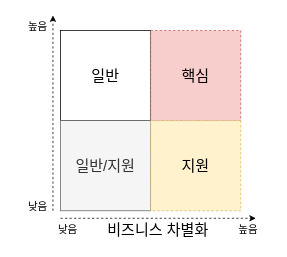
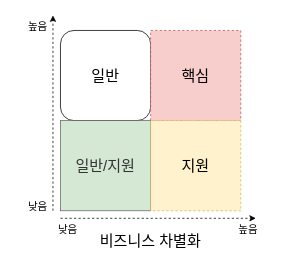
  <mxCell id="0" />
  <mxCell id="1" parent="0" />
- <mxCell id="2" value="일반" style="whiteSpace=wrap;html=1;aspect=fixed;fontSize=20;" parent="1" vertex="1"><mxGeometry x="80" y="40" width="120" height="120" as="geometry" /></mxCell>
+ <mxCell id="2" value="일반" style="whiteSpace=wrap;html=1;aspect=fixed;fontSize=20;rounded=1;" parent="1" vertex="1"><mxGeometry x="80" y="40" width="120" height="120" as="geometry" /></mxCell>
  <mxCell id="3" value="핵심" style="whiteSpace=wrap;html=1;aspect=fixed;fillColor=#f8cecc;strokeColor=#b85450;fontSize=20;dashed=1;" parent="1" vertex="1"><mxGeometry x="200" y="40" width="120" height="120" as="geometry" /></mxCell>
- <mxCell id="4" value="일반/지원" style="whiteSpace=wrap;html=1;aspect=fixed;fillColor=#f5f5f5;fontColor=#333333;strokeColor=#666666;fontSize=20;" parent="1" vertex="1"><mxGeometry x="80" y="160" width="120" height="120" as="geometry" /></mxCell>
+ <mxCell id="4" value="일반/지원" style="whiteSpace=wrap;html=1;aspect=fixed;fillColor=#d5e8d4;fontColor=#333333;strokeColor=#666666;fontSize=20;" parent="1" vertex="1"><mxGeometry x="80" y="160" width="120" height="120" as="geometry" /></mxCell>
  <mxCell id="5" value="지원" style="whiteSpace=wrap;html=1;aspect=fixed;fillColor=#fff2cc;strokeColor=#d6b656;fontSize=20;dashed=1;" parent="1" vertex="1"><mxGeometry x="200" y="160" width="120" height="120" as="geometry" /></mxCell>
  <mxCell id="6" value="" style="endArrow=classic;html=1;rounded=0;dashed=1;" parent="1" edge="1"><mxGeometry width="50" height="50" relative="1" as="geometry"><mxPoint x="80" y="290" as="sourcePoint" /><mxPoint x="340" y="290" as="targetPoint" /></mxGeometry></mxCell>
  <mxCell id="7" value="" style="endArrow=classic;html=1;rounded=0;dashed=1;" parent="1" edge="1"><mxGeometry width="50" height="50" relative="1" as="geometry"><mxPoint x="70" y="280" as="sourcePoint" /><mxPoint x="70" y="20" as="targetPoint" /></mxGeometry></mxCell>
- <mxCell id="8" value="비즈니스 차별화" style="text;html=1;strokeColor=none;fillColor=none;align=center;verticalAlign=middle;whiteSpace=wrap;rounded=0;fontSize=20;" parent="1" vertex="1"><mxGeometry x="140" y="290" width="140" height="30" as="geometry" /></mxCell>
+ <mxCell id="8" value="비즈니스 차별화" style="text;html=1;strokeColor=none;fillColor=none;align=center;verticalAlign=middle;whiteSpace=wrap;rounded=0;fontSize=20;" parent="1" vertex="1"><mxGeometry x="130" y="305" width="140" height="30" as="geometry" /></mxCell>
  <mxCell id="9" value="낮음" style="text;html=1;strokeColor=none;fillColor=none;align=center;verticalAlign=middle;whiteSpace=wrap;rounded=0;fontSize=14;" parent="1" vertex="1"><mxGeometry x="60" y="290" width="60" height="30" as="geometry" /></mxCell>
  <mxCell id="10" value="낮음" style="text;html=1;strokeColor=none;fillColor=none;align=center;verticalAlign=middle;whiteSpace=wrap;rounded=0;fontSize=14;" parent="1" vertex="1"><mxGeometry x="20" y="260" width="60" height="30" as="geometry" /></mxCell>
  <mxCell id="11" value="높음" style="text;html=1;strokeColor=none;fillColor=none;align=center;verticalAlign=middle;whiteSpace=wrap;rounded=0;fontSize=14;" parent="1" vertex="1"><mxGeometry x="300" y="290" width="60" height="30" as="geometry" /></mxCell>
  <mxCell id="12" value="높음" style="text;html=1;strokeColor=none;fillColor=none;align=center;verticalAlign=middle;whiteSpace=wrap;rounded=0;fontSize=14;" parent="1" vertex="1"><mxGeometry x="20" y="20" width="60" height="30" as="geometry" /></mxCell>
